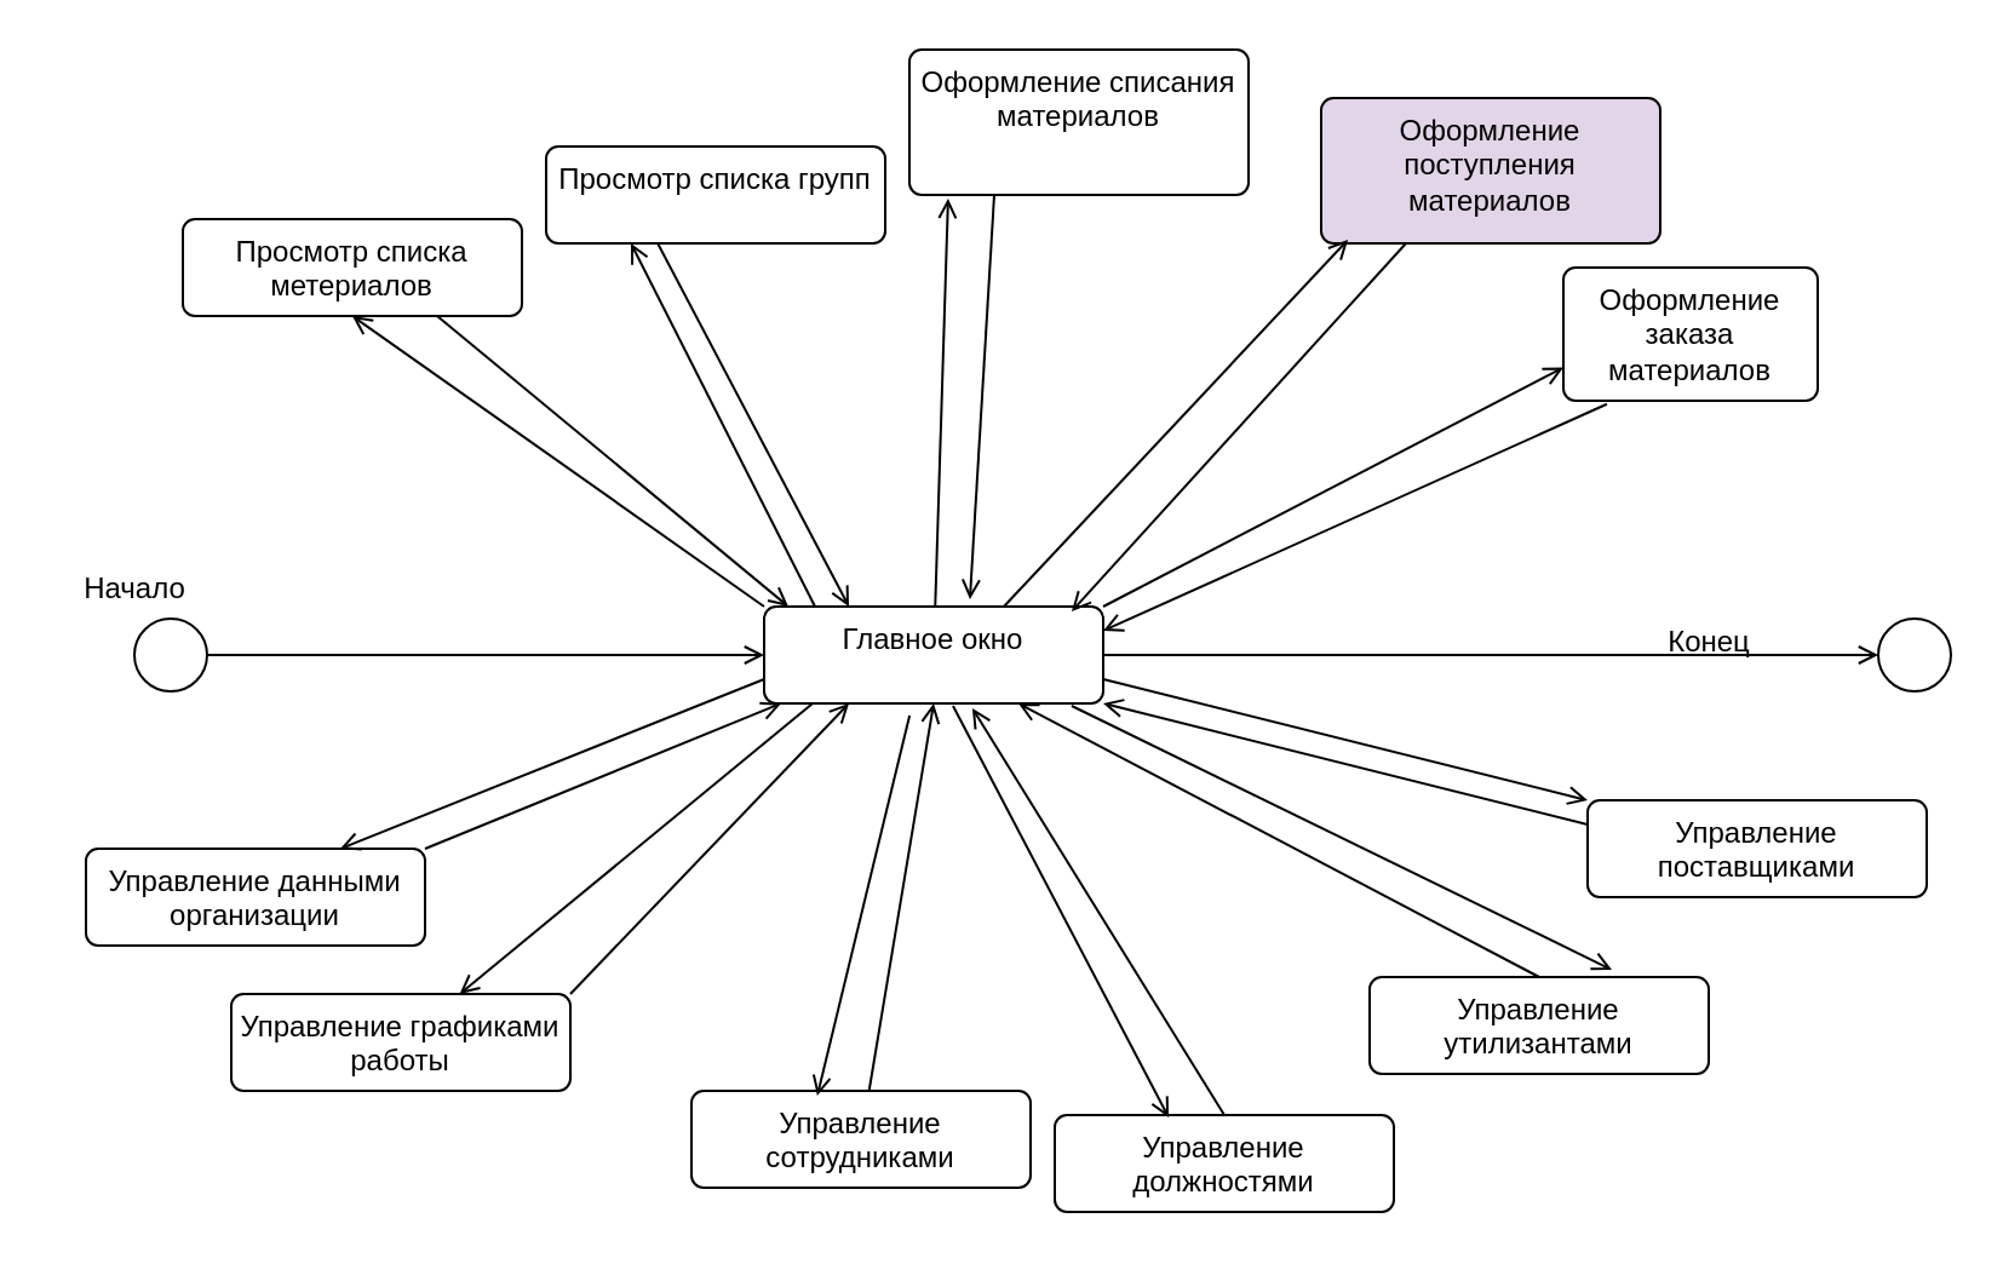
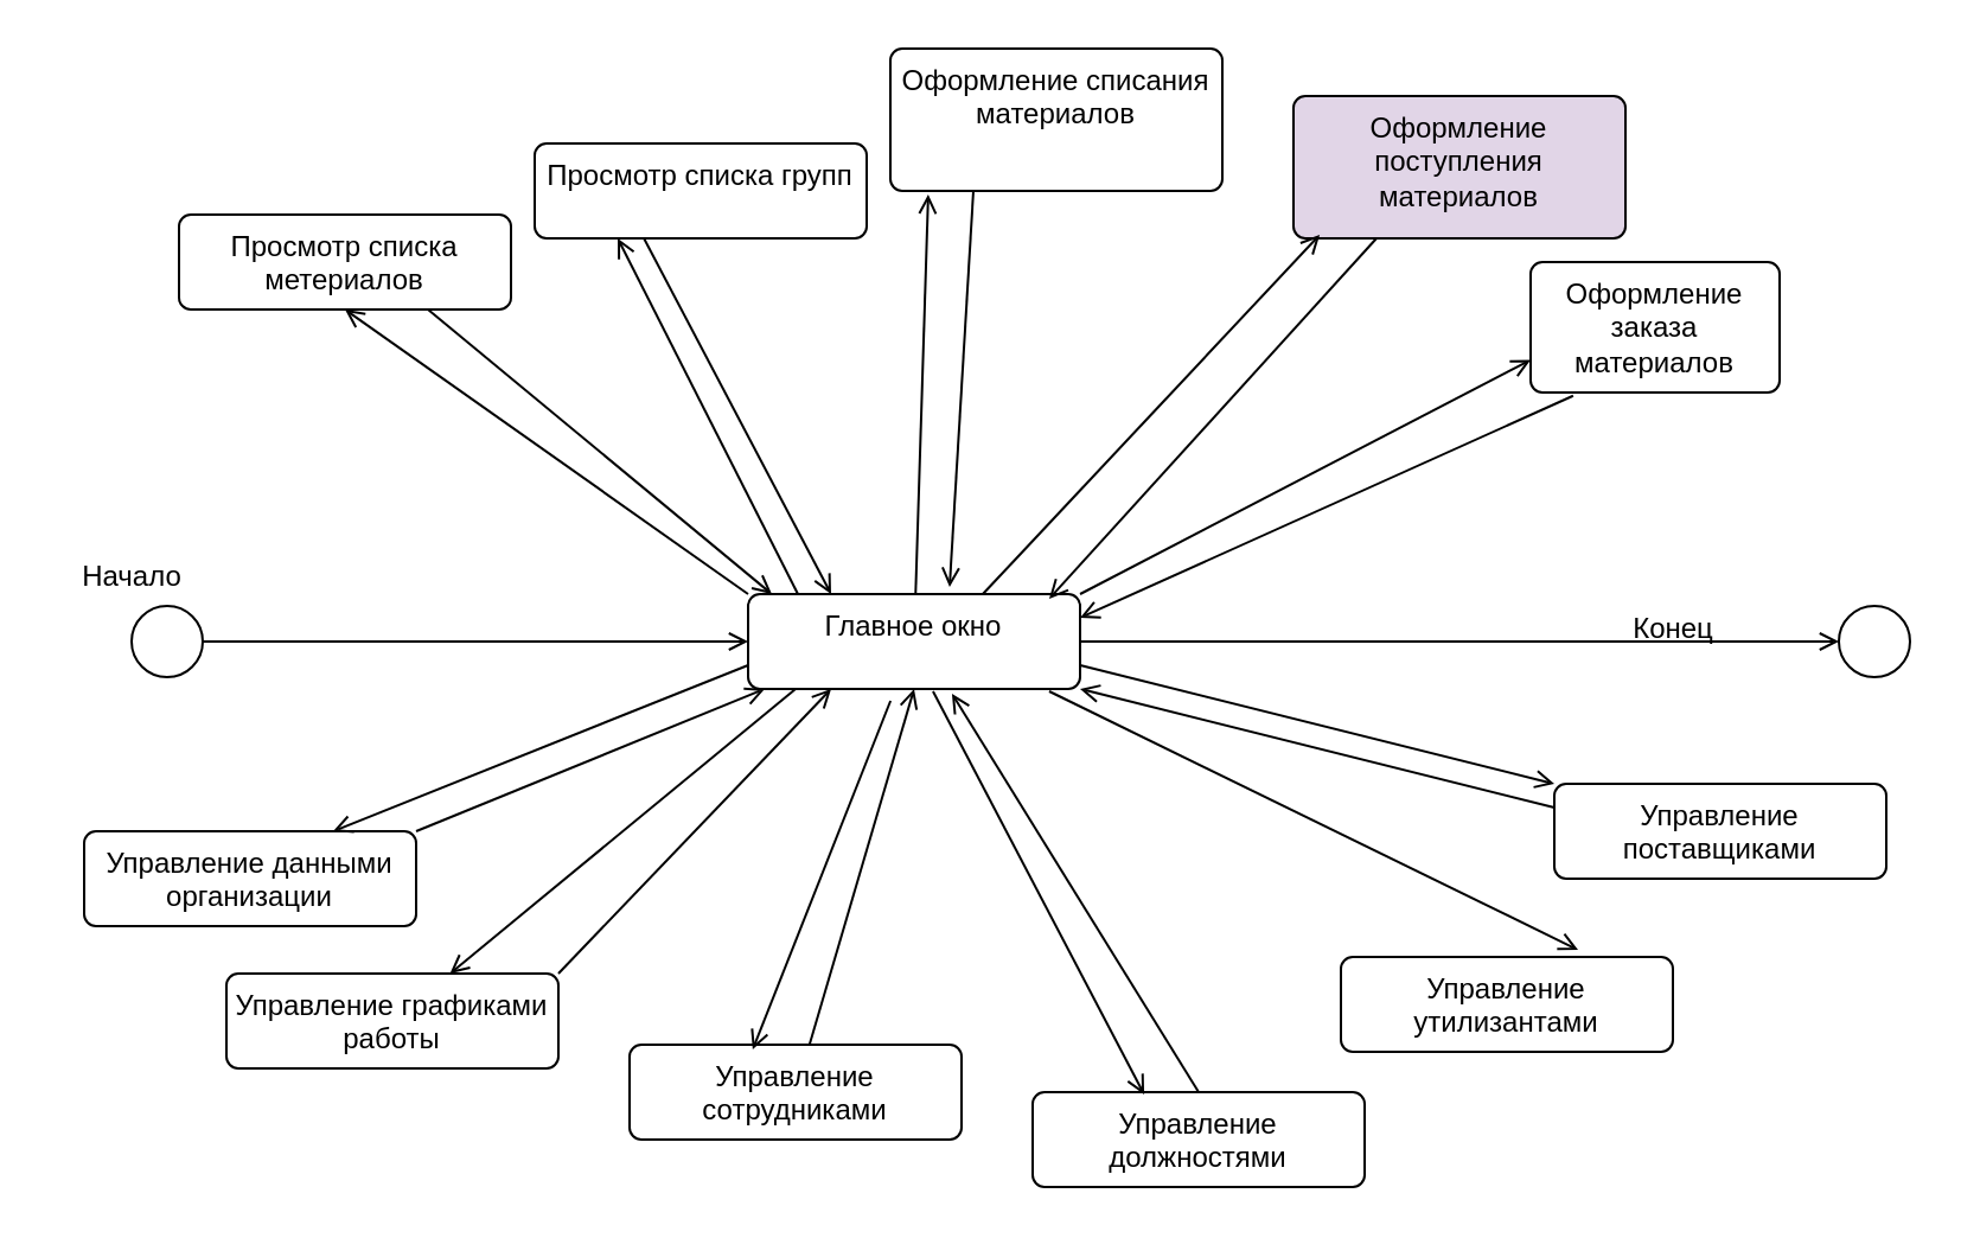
  <mxCell id="0" />
  <mxCell id="1" parent="0" />
  <mxCell id="2" value="" style="ellipse;html=1;" vertex="1" parent="1"><mxGeometry x="55" y="255" width="30" height="30" as="geometry" /></mxCell>
  <mxCell id="3" value="" style="endArrow=open;html=1;rounded=0;align=center;verticalAlign=top;endFill=0;labelBackgroundColor=none;endSize=6;entryX=0;entryY=0.5;entryDx=0;entryDy=0;" edge="1" parent="1" source="2" target="6"><mxGeometry relative="1" as="geometry"><mxPoint x="150" y="245" as="targetPoint" /></mxGeometry></mxCell>
  <mxCell id="4" value="" style="ellipse;html=1;" vertex="1" parent="1"><mxGeometry x="775" y="255" width="30" height="30" as="geometry" /></mxCell>
  <mxCell id="5" value="" style="endArrow=open;html=1;rounded=0;align=center;verticalAlign=top;endFill=0;labelBackgroundColor=none;endSize=6;exitX=1;exitY=0.5;exitDx=0;exitDy=0;" edge="1" parent="1" source="6" target="4"><mxGeometry relative="1" as="geometry"><mxPoint x="735" y="225" as="sourcePoint" /></mxGeometry></mxCell>
  <mxCell id="6" value="Главное окно" style="html=1;align=center;verticalAlign=top;rounded=1;absoluteArcSize=1;arcSize=10;dashed=0;whiteSpace=wrap;" vertex="1" parent="1"><mxGeometry x="315" y="250" width="140" height="40" as="geometry" /></mxCell>
  <mxCell id="7" value="Управление утилизантами" style="html=1;align=center;verticalAlign=top;rounded=1;absoluteArcSize=1;arcSize=10;dashed=0;whiteSpace=wrap;" vertex="1" parent="1"><mxGeometry x="565" y="403" width="140" height="40" as="geometry" /></mxCell>
  <mxCell id="8" value="Оформление заказа материалов" style="html=1;align=center;verticalAlign=top;rounded=1;absoluteArcSize=1;arcSize=10;dashed=0;whiteSpace=wrap;" vertex="1" parent="1"><mxGeometry x="645" y="110" width="105" height="55" as="geometry" /></mxCell>
  <mxCell id="9" value="Оформление поступления материалов" style="html=1;align=center;verticalAlign=top;rounded=1;absoluteArcSize=1;arcSize=10;dashed=0;whiteSpace=wrap;fillColor=#e1d5e7;" vertex="1" parent="1"><mxGeometry x="545" y="40" width="140" height="60" as="geometry" /></mxCell>
  <mxCell id="10" value="Оформление списания материалов" style="html=1;align=center;verticalAlign=top;rounded=1;absoluteArcSize=1;arcSize=10;dashed=0;whiteSpace=wrap;" vertex="1" parent="1"><mxGeometry x="375" y="20" width="140" height="60" as="geometry" /></mxCell>
  <mxCell id="11" value="Просмотр списка групп" style="html=1;align=center;verticalAlign=top;rounded=1;absoluteArcSize=1;arcSize=10;dashed=0;whiteSpace=wrap;" vertex="1" parent="1"><mxGeometry x="225" y="60" width="140" height="40" as="geometry" /></mxCell>
  <mxCell id="12" value="Просмотр списка метериалов" style="html=1;align=center;verticalAlign=top;rounded=1;absoluteArcSize=1;arcSize=10;dashed=0;whiteSpace=wrap;" vertex="1" parent="1"><mxGeometry x="75" y="90" width="140" height="40" as="geometry" /></mxCell>
  <mxCell id="13" value="Управление поставщиками" style="html=1;align=center;verticalAlign=top;rounded=1;absoluteArcSize=1;arcSize=10;dashed=0;whiteSpace=wrap;" vertex="1" parent="1"><mxGeometry x="655" y="330" width="140" height="40" as="geometry" /></mxCell>
  <mxCell id="14" value="Управление должностями" style="html=1;align=center;verticalAlign=top;rounded=1;absoluteArcSize=1;arcSize=10;dashed=0;whiteSpace=wrap;" vertex="1" parent="1"><mxGeometry x="435" y="460" width="140" height="40" as="geometry" /></mxCell>
- <mxCell id="15" value="Управление сотрудниками" style="html=1;align=center;verticalAlign=top;rounded=1;absoluteArcSize=1;arcSize=10;dashed=0;whiteSpace=wrap;" vertex="1" parent="1"><mxGeometry x="285" y="450" width="140" height="40" as="geometry" /></mxCell>
+ <mxCell id="15" value="Управление сотрудниками" style="html=1;align=center;verticalAlign=top;rounded=1;absoluteArcSize=1;arcSize=10;dashed=0;whiteSpace=wrap;" vertex="1" parent="1"><mxGeometry x="265" y="440" width="140" height="40" as="geometry" /></mxCell>
  <mxCell id="16" value="Управление графиками работы" style="html=1;align=center;verticalAlign=top;rounded=1;absoluteArcSize=1;arcSize=10;dashed=0;whiteSpace=wrap;" vertex="1" parent="1"><mxGeometry x="95" y="410" width="140" height="40" as="geometry" /></mxCell>
  <mxCell id="17" value="Управление данными организации" style="html=1;align=center;verticalAlign=top;rounded=1;absoluteArcSize=1;arcSize=10;dashed=0;whiteSpace=wrap;" vertex="1" parent="1"><mxGeometry x="35" y="350" width="140" height="40" as="geometry" /></mxCell>
  <mxCell id="18" value="" style="endArrow=open;html=1;rounded=0;align=center;verticalAlign=top;endFill=0;labelBackgroundColor=none;endSize=6;entryX=0.25;entryY=1;entryDx=0;entryDy=0;exitX=0.15;exitY=0;exitDx=0;exitDy=0;exitPerimeter=0;" edge="1" parent="1" source="6" target="11"><mxGeometry relative="1" as="geometry"><mxPoint x="227.5" y="110" as="targetPoint" /><mxPoint x="432.5" y="230" as="sourcePoint" /></mxGeometry></mxCell>
  <mxCell id="19" value="" style="endArrow=open;html=1;rounded=0;align=center;verticalAlign=top;endFill=0;labelBackgroundColor=none;endSize=6;entryX=0.5;entryY=1;entryDx=0;entryDy=0;exitX=0;exitY=0;exitDx=0;exitDy=0;" edge="1" parent="1" source="6" target="12"><mxGeometry relative="1" as="geometry"><mxPoint x="115" y="150" as="targetPoint" /><mxPoint x="320" y="270" as="sourcePoint" /><Array as="points" /></mxGeometry></mxCell>
  <mxCell id="20" value="" style="endArrow=open;html=1;rounded=0;align=center;verticalAlign=top;endFill=0;labelBackgroundColor=none;endSize=6;entryX=0.114;entryY=1.025;entryDx=0;entryDy=0;entryPerimeter=0;" edge="1" parent="1" source="6" target="10"><mxGeometry relative="1" as="geometry"><mxPoint x="256" y="114" as="targetPoint" /><mxPoint x="346" y="260" as="sourcePoint" /></mxGeometry></mxCell>
  <mxCell id="21" value="" style="endArrow=open;html=1;rounded=0;align=center;verticalAlign=top;endFill=0;labelBackgroundColor=none;endSize=6;entryX=0.079;entryY=0.975;entryDx=0;entryDy=0;entryPerimeter=0;exitX=0.707;exitY=0;exitDx=0;exitDy=0;exitPerimeter=0;" edge="1" parent="1" source="6" target="9"><mxGeometry relative="1" as="geometry"><mxPoint x="401" y="71" as="targetPoint" /><mxPoint x="396" y="260" as="sourcePoint" /></mxGeometry></mxCell>
  <mxCell id="22" value="" style="endArrow=open;html=1;rounded=0;align=center;verticalAlign=top;endFill=0;labelBackgroundColor=none;endSize=6;entryX=0;entryY=0.75;entryDx=0;entryDy=0;exitX=1;exitY=0;exitDx=0;exitDy=0;" edge="1" parent="1" source="6" target="8"><mxGeometry relative="1" as="geometry"><mxPoint x="566" y="109" as="targetPoint" /><mxPoint x="421" y="255" as="sourcePoint" /></mxGeometry></mxCell>
  <mxCell id="23" value="" style="endArrow=open;html=1;rounded=0;align=center;verticalAlign=top;endFill=0;labelBackgroundColor=none;endSize=6;entryX=1;entryY=1;entryDx=0;entryDy=0;exitX=0;exitY=0.25;exitDx=0;exitDy=0;" edge="1" parent="1" source="13" target="6"><mxGeometry relative="1" as="geometry"><mxPoint x="435" y="270" as="targetPoint" /><mxPoint x="646" y="387" as="sourcePoint" /><Array as="points" /></mxGeometry></mxCell>
- <mxCell id="24" value="" style="endArrow=open;html=1;rounded=0;align=center;verticalAlign=top;endFill=0;labelBackgroundColor=none;endSize=6;entryX=0.75;entryY=1;entryDx=0;entryDy=0;exitX=0.5;exitY=0;exitDx=0;exitDy=0;" edge="1" parent="1" source="7" target="6"><mxGeometry relative="1" as="geometry"><mxPoint x="465" y="300" as="targetPoint" /><mxPoint x="665" y="350" as="sourcePoint" /><Array as="points" /></mxGeometry></mxCell>
  <mxCell id="25" value="" style="endArrow=open;html=1;rounded=0;align=center;verticalAlign=top;endFill=0;labelBackgroundColor=none;endSize=6;entryX=0.614;entryY=1.05;entryDx=0;entryDy=0;exitX=0.5;exitY=0;exitDx=0;exitDy=0;entryPerimeter=0;" edge="1" parent="1" source="14" target="6"><mxGeometry relative="1" as="geometry"><mxPoint x="430" y="300" as="targetPoint" /><mxPoint x="645" y="413" as="sourcePoint" /><Array as="points" /></mxGeometry></mxCell>
  <mxCell id="26" value="" style="endArrow=open;html=1;rounded=0;align=center;verticalAlign=top;endFill=0;labelBackgroundColor=none;endSize=6;entryX=0.5;entryY=1;entryDx=0;entryDy=0;" edge="1" parent="1" source="15" target="6"><mxGeometry relative="1" as="geometry"><mxPoint x="411" y="302" as="targetPoint" /><mxPoint x="515" y="470" as="sourcePoint" /><Array as="points" /></mxGeometry></mxCell>
  <mxCell id="27" value="" style="endArrow=open;html=1;rounded=0;align=center;verticalAlign=top;endFill=0;labelBackgroundColor=none;endSize=6;entryX=0.25;entryY=1;entryDx=0;entryDy=0;exitX=1;exitY=0;exitDx=0;exitDy=0;" edge="1" parent="1" source="16" target="6"><mxGeometry relative="1" as="geometry"><mxPoint x="395" y="300" as="targetPoint" /><mxPoint x="351" y="450" as="sourcePoint" /><Array as="points" /></mxGeometry></mxCell>
  <mxCell id="28" value="" style="endArrow=open;html=1;rounded=0;align=center;verticalAlign=top;endFill=0;labelBackgroundColor=none;endSize=6;entryX=0.05;entryY=1;entryDx=0;entryDy=0;exitX=1;exitY=0;exitDx=0;exitDy=0;entryPerimeter=0;" edge="1" parent="1" source="17" target="6"><mxGeometry relative="1" as="geometry"><mxPoint x="360" y="300" as="targetPoint" /><mxPoint x="245" y="420" as="sourcePoint" /><Array as="points" /></mxGeometry></mxCell>
  <mxCell id="29" value="" style="endArrow=open;html=1;rounded=0;align=center;verticalAlign=top;endFill=0;labelBackgroundColor=none;endSize=6;exitX=0.75;exitY=1;exitDx=0;exitDy=0;" edge="1" parent="1" source="12"><mxGeometry relative="1" as="geometry"><mxPoint x="325" y="250" as="targetPoint" /><mxPoint x="375" y="155" as="sourcePoint" /><Array as="points" /></mxGeometry></mxCell>
  <mxCell id="30" value="" style="endArrow=open;html=1;rounded=0;align=center;verticalAlign=top;endFill=0;labelBackgroundColor=none;endSize=6;exitX=0.329;exitY=1;exitDx=0;exitDy=0;entryX=0.25;entryY=0;entryDx=0;entryDy=0;exitPerimeter=0;" edge="1" parent="1" source="11" target="6"><mxGeometry relative="1" as="geometry"><mxPoint x="340" y="263" as="targetPoint" /><mxPoint x="190" y="140" as="sourcePoint" /><Array as="points" /></mxGeometry></mxCell>
  <mxCell id="31" value="" style="endArrow=open;html=1;rounded=0;align=center;verticalAlign=top;endFill=0;labelBackgroundColor=none;endSize=6;exitX=0.25;exitY=1;exitDx=0;exitDy=0;entryX=0.607;entryY=-0.075;entryDx=0;entryDy=0;entryPerimeter=0;" edge="1" parent="1" source="10" target="6"><mxGeometry relative="1" as="geometry"><mxPoint x="360" y="260" as="targetPoint" /><mxPoint x="281" y="110" as="sourcePoint" /><Array as="points" /></mxGeometry></mxCell>
  <mxCell id="32" value="" style="endArrow=open;html=1;rounded=0;align=center;verticalAlign=top;endFill=0;labelBackgroundColor=none;endSize=6;exitX=0.25;exitY=1;exitDx=0;exitDy=0;entryX=0.907;entryY=0.05;entryDx=0;entryDy=0;entryPerimeter=0;" edge="1" parent="1" source="9" target="6"><mxGeometry relative="1" as="geometry"><mxPoint x="410" y="257" as="targetPoint" /><mxPoint x="420" y="70" as="sourcePoint" /><Array as="points" /></mxGeometry></mxCell>
  <mxCell id="33" value="" style="endArrow=open;html=1;rounded=0;align=center;verticalAlign=top;endFill=0;labelBackgroundColor=none;endSize=6;exitX=0.171;exitY=1.025;exitDx=0;exitDy=0;exitPerimeter=0;" edge="1" parent="1" source="8"><mxGeometry relative="1" as="geometry"><mxPoint x="455" y="260" as="targetPoint" /><mxPoint x="590" y="110" as="sourcePoint" /><Array as="points" /></mxGeometry></mxCell>
  <mxCell id="34" value="" style="endArrow=open;html=1;rounded=0;align=center;verticalAlign=top;endFill=0;labelBackgroundColor=none;endSize=6;exitX=0.557;exitY=1.025;exitDx=0;exitDy=0;entryX=0.336;entryY=0.025;entryDx=0;entryDy=0;exitPerimeter=0;entryPerimeter=0;" edge="1" parent="1" source="6" target="14"><mxGeometry relative="1" as="geometry"><mxPoint x="474" y="450" as="targetPoint" /><mxPoint x="395" y="300" as="sourcePoint" /><Array as="points" /></mxGeometry></mxCell>
  <mxCell id="35" value="" style="endArrow=open;html=1;rounded=0;align=center;verticalAlign=top;endFill=0;labelBackgroundColor=none;endSize=6;exitX=0.429;exitY=1.125;exitDx=0;exitDy=0;exitPerimeter=0;entryX=0.371;entryY=0.05;entryDx=0;entryDy=0;entryPerimeter=0;" edge="1" parent="1" source="6" target="15"><mxGeometry relative="1" as="geometry"><mxPoint x="492" y="471" as="targetPoint" /><mxPoint x="403" y="301" as="sourcePoint" /><Array as="points" /></mxGeometry></mxCell>
  <mxCell id="36" value="" style="endArrow=open;html=1;rounded=0;align=center;verticalAlign=top;endFill=0;labelBackgroundColor=none;endSize=6;exitX=0.143;exitY=1;exitDx=0;exitDy=0;exitPerimeter=0;" edge="1" parent="1" source="6" target="16"><mxGeometry relative="1" as="geometry"><mxPoint x="327" y="452" as="targetPoint" /><mxPoint x="385" y="305" as="sourcePoint" /><Array as="points" /></mxGeometry></mxCell>
  <mxCell id="37" value="" style="endArrow=open;html=1;rounded=0;align=center;verticalAlign=top;endFill=0;labelBackgroundColor=none;endSize=6;exitX=0;exitY=0.75;exitDx=0;exitDy=0;entryX=0.75;entryY=0;entryDx=0;entryDy=0;" edge="1" parent="1" source="6" target="17"><mxGeometry relative="1" as="geometry"><mxPoint x="199" y="420" as="targetPoint" /><mxPoint x="345" y="300" as="sourcePoint" /><Array as="points" /></mxGeometry></mxCell>
  <mxCell id="38" value="" style="endArrow=open;html=1;rounded=0;align=center;verticalAlign=top;endFill=0;labelBackgroundColor=none;endSize=6;exitX=1;exitY=0.75;exitDx=0;exitDy=0;entryX=0;entryY=0;entryDx=0;entryDy=0;" edge="1" parent="1" source="6" target="13"><mxGeometry relative="1" as="geometry"><mxPoint x="140" y="350" as="targetPoint" /><mxPoint x="325" y="290" as="sourcePoint" /><Array as="points" /></mxGeometry></mxCell>
  <mxCell id="39" value="" style="endArrow=open;html=1;rounded=0;align=center;verticalAlign=top;endFill=0;labelBackgroundColor=none;endSize=6;exitX=0.907;exitY=1.025;exitDx=0;exitDy=0;exitPerimeter=0;" edge="1" parent="1" source="6"><mxGeometry relative="1" as="geometry"><mxPoint x="665" y="400" as="targetPoint" /><mxPoint x="465" y="290" as="sourcePoint" /><Array as="points" /></mxGeometry></mxCell>
  <mxCell id="40" value="Начало" style="text;html=1;align=center;verticalAlign=middle;resizable=0;points=[];autosize=1;strokeColor=none;fillColor=none;" vertex="1" parent="1"><mxGeometry x="20" y="228" width="70" height="30" as="geometry" /></mxCell>
  <mxCell id="41" value="Конец" style="text;html=1;align=center;verticalAlign=middle;resizable=0;points=[];autosize=1;strokeColor=none;fillColor=none;" vertex="1" parent="1"><mxGeometry x="675" y="250" width="60" height="30" as="geometry" /></mxCell>
